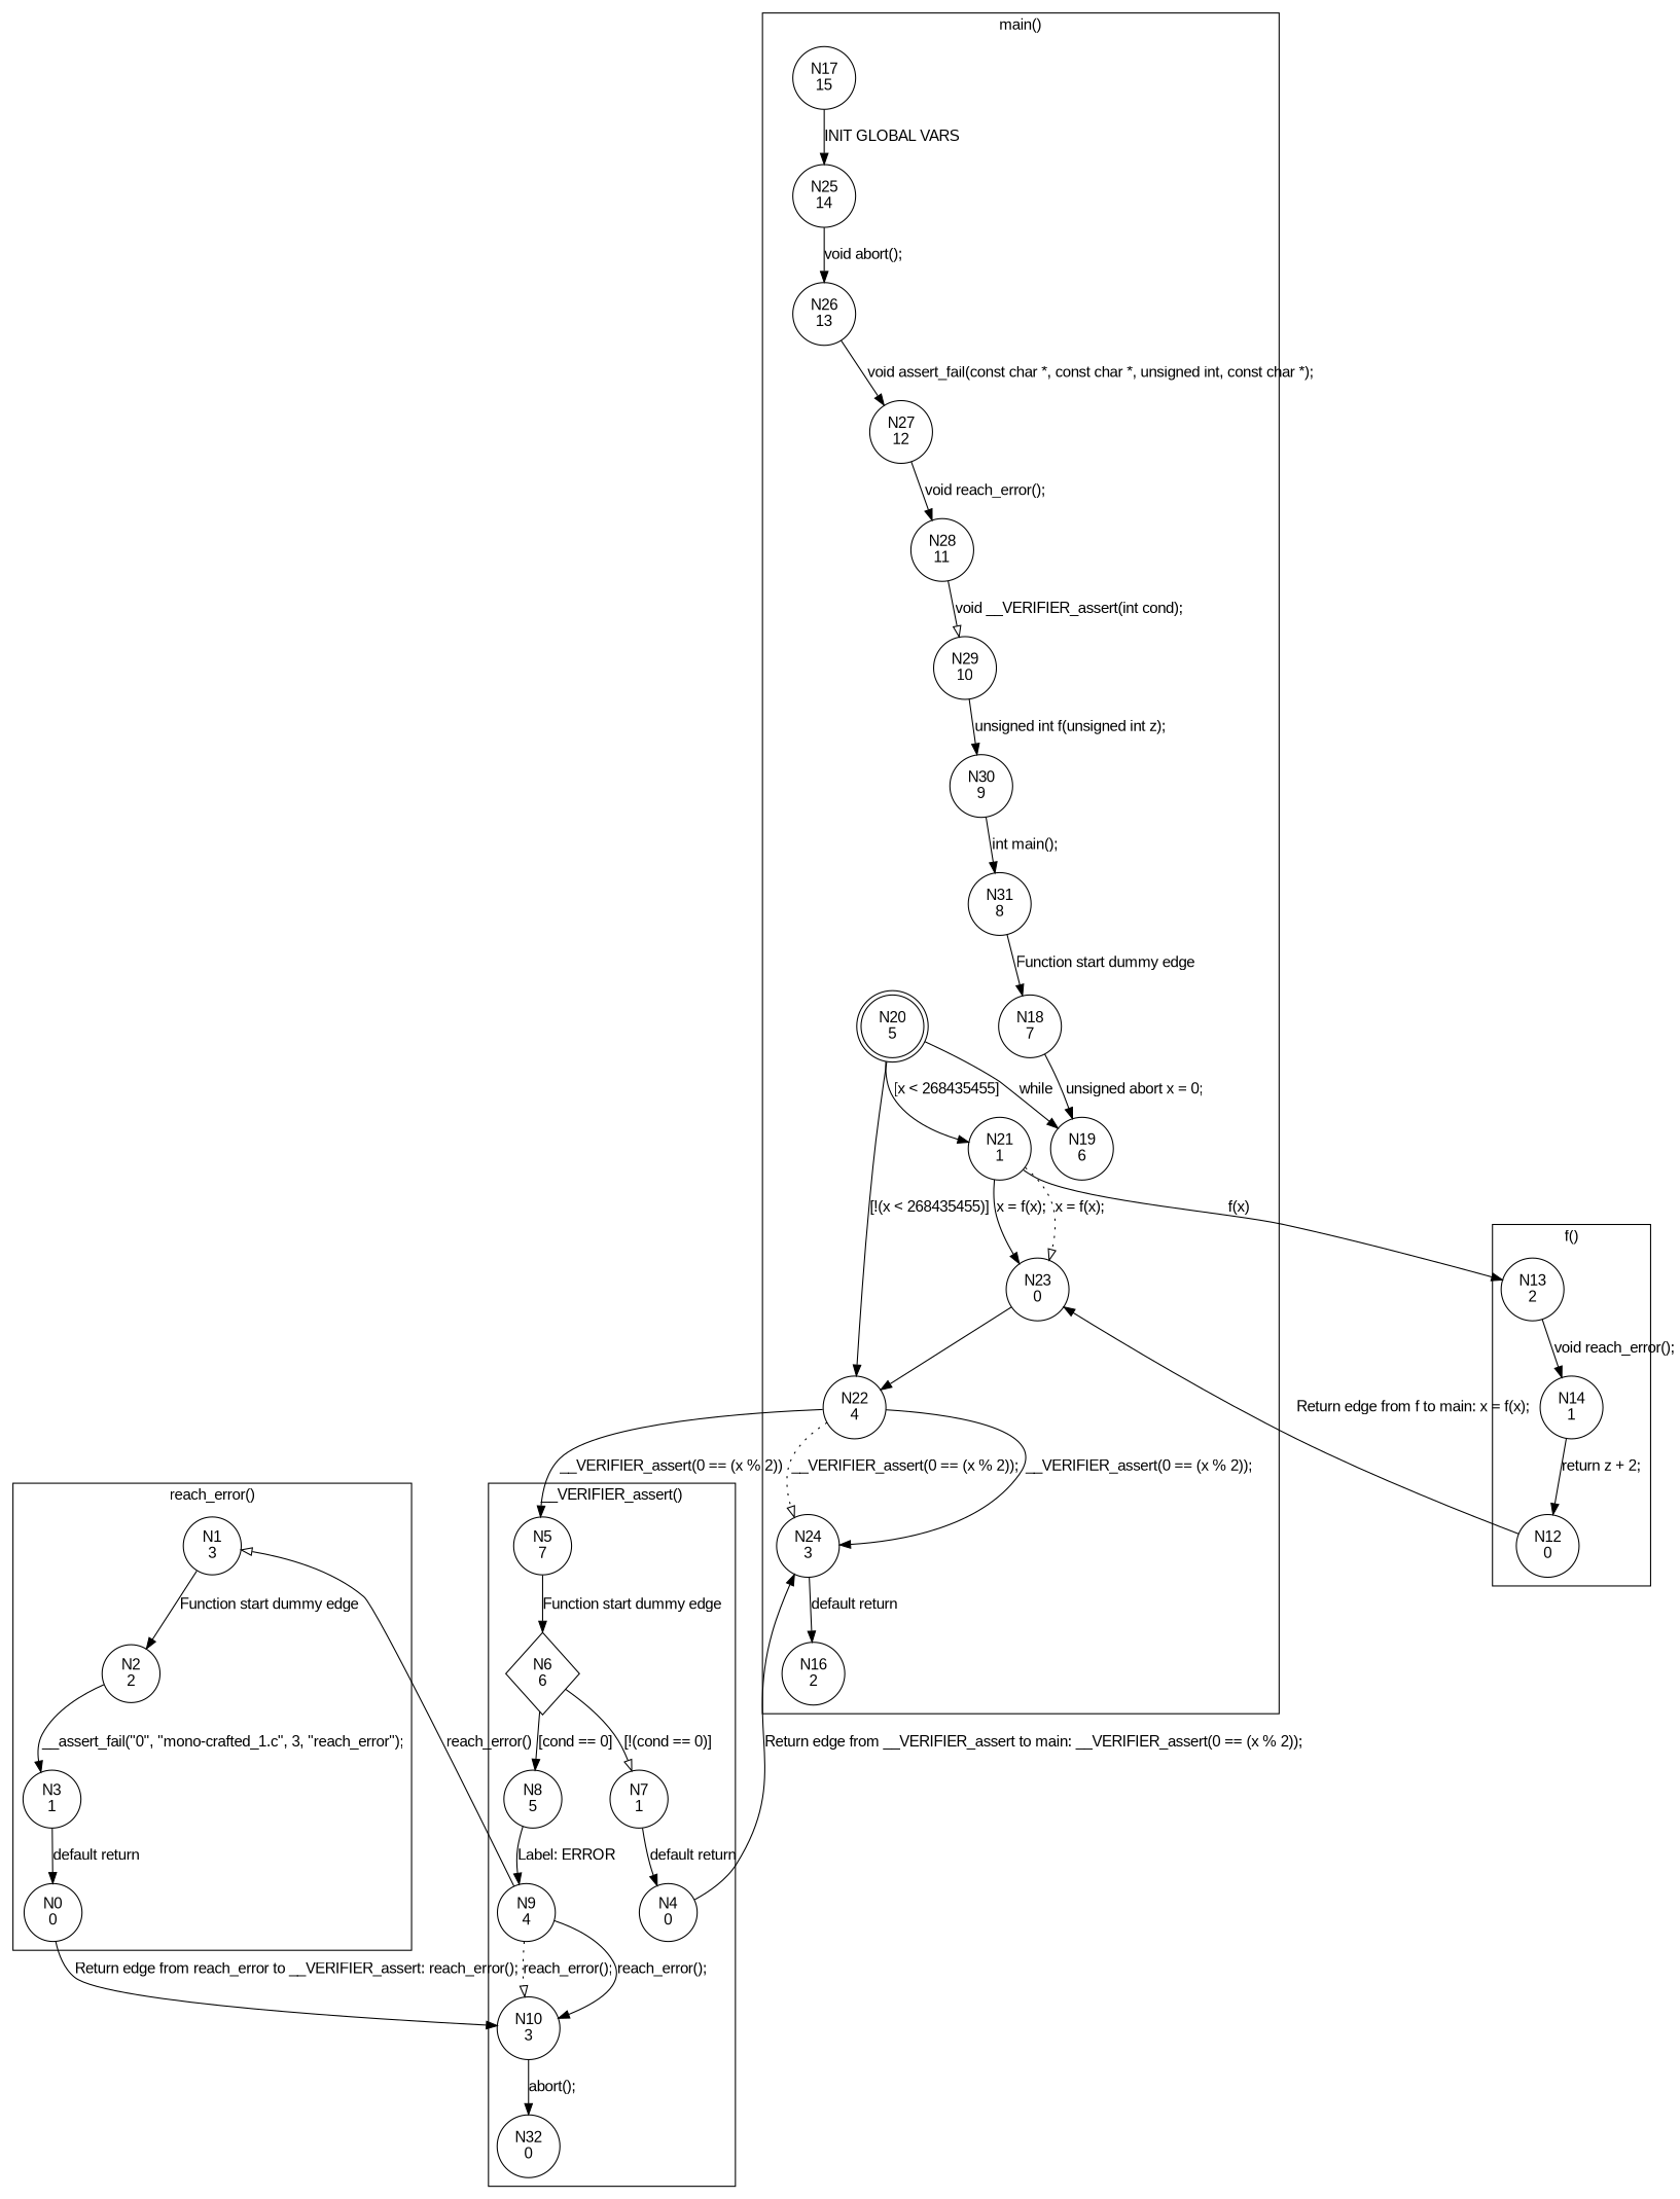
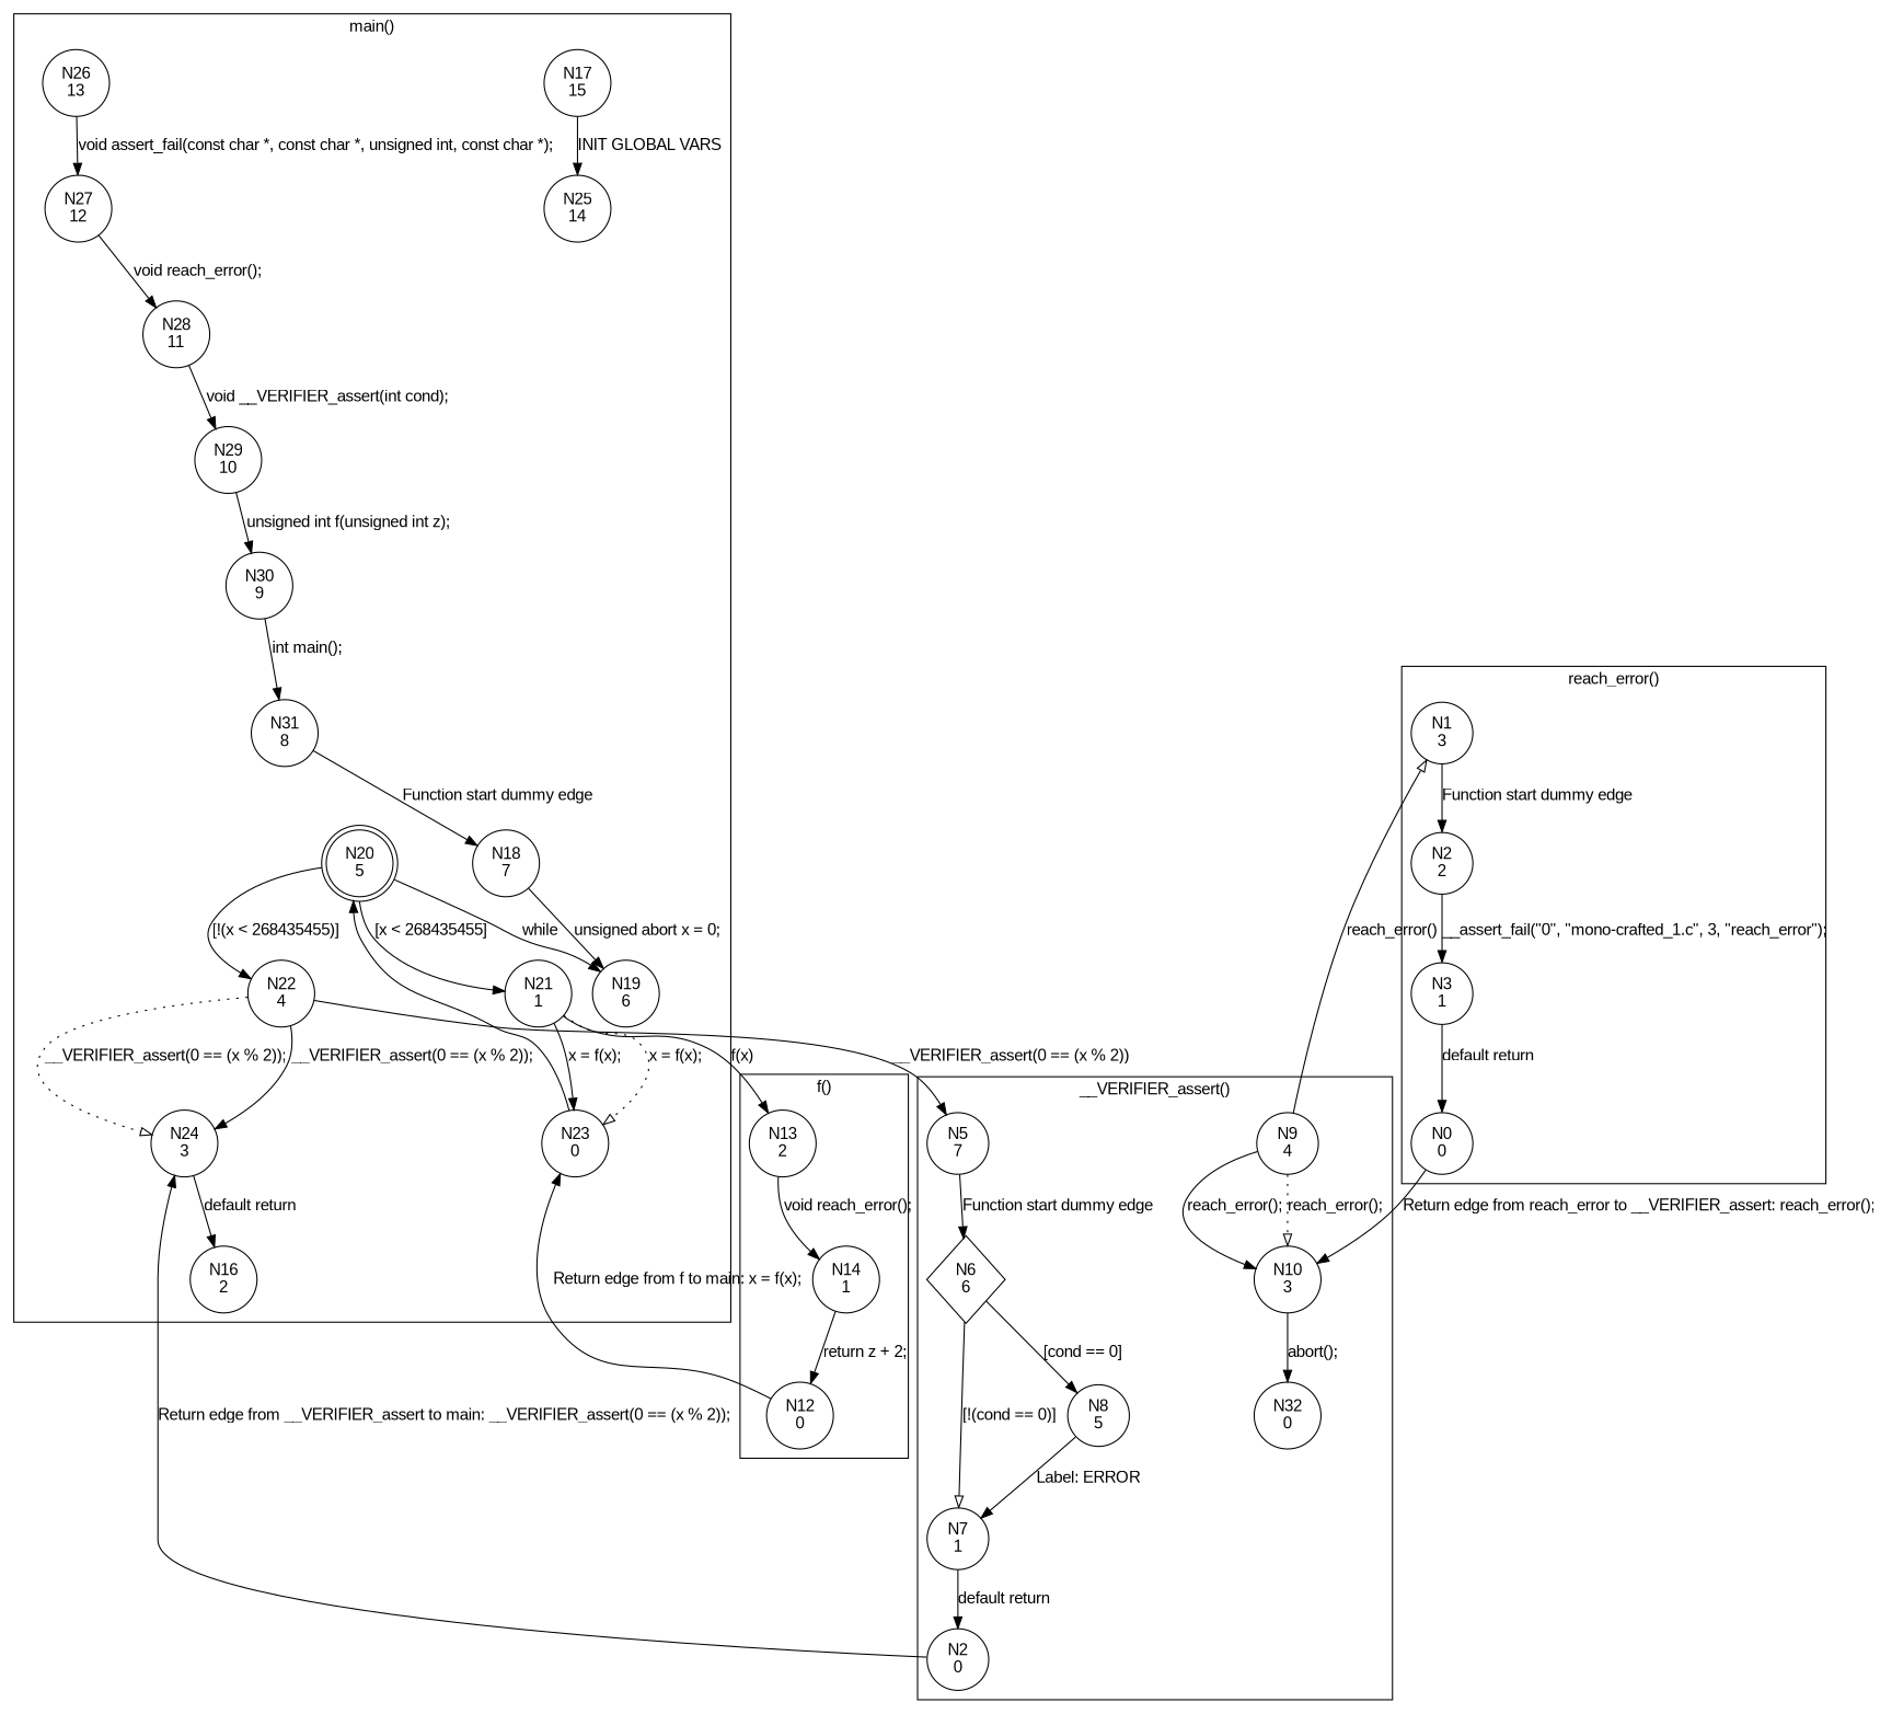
  digraph {
    fontname="Liberation Sans"
    node [fontname="Liberation Sans" shape=circle]
    edge [fontname="Liberation Sans"]
    n1 [label="N5\n7"]
    n2 [label="N6\n6" shape=diamond]
    n3 [label="N7\n1"]
    n4 [label="N8\n5"]
-   n5 [label="N4\n0"]
+   n5 [label="N2\n0"]
    n6 [label="N9\n4"]
    n7 [label="N10\n3"]
    n8 [label="N32\n0"]
    n9 [label="N13\n2"]
    n10 [label="N14\n1"]
    n11 [label="N12\n0"]
    n12 [label="N17\n15"]
    n13 [label="N25\n14"]
    n14 [label="N26\n13"]
    n15 [label="N27\n12"]
    n16 [label="N28\n11"]
    n17 [label="N29\n10"]
    n18 [label="N30\n9"]
    n19 [label="N31\n8"]
    n20 [label="N18\n7"]
    n21 [label="N19\n6"]
    n22 [label="N20\n5" shape=doublecircle]
    n23 [label="N22\n4"]
    n24 [label="N21\n1"]
    n25 [label="N24\n3"]
    n26 [label="N16\n2"]
    n27 [label="N23\n0"]
    n28 [label="N1\n3"]
    n29 [label="N2\n2"]
    n30 [label="N3\n1"]
    n31 [label="N0\n0"]
    subgraph cluster_1 {
      label="__VERIFIER_assert()"
      n1
      n2
      n3
      n4
      n5
      n6
      n7
      n8
    }
    subgraph cluster_2 {
      label="f()"
      n9
      n10
      n11
    }
    subgraph cluster_3 {
      label="main()"
      n12
      n13
      n14
      n15
      n16
      n17
      n18
      n19
      n20
      n21
      n22
      n23
      n24
      n25
      n26
      n27
    }
    subgraph cluster_4 {
      label="reach_error()"
      n28
      n29
      n30
      n31
    }
    n1 -> n2 [label="Function start dummy edge"]
    n2 -> n3 [arrowhead=empty label="[!(cond == 0)]"]
    n2 -> n4 [label="[cond == 0]"]
    n3 -> n5 [label="default return"]
-   n4 -> n6 [label="Label: ERROR"]
+   n4 -> n3 [label="Label: ERROR"]
    n5 -> n25 [label="Return edge from __VERIFIER_assert to main: __VERIFIER_assert(0 == (x % 2));"]
    n6 -> n7 [arrowhead=empty label="reach_error();" style=dotted]
    n6 -> n7 [label="reach_error();"]
    n6 -> n28 [arrowhead=empty label="reach_error()"]
    n7 -> n8 [label="abort();"]
    n9 -> n10 [label="void reach_error();"]
    n10 -> n11 [label="return z + 2;"]
    n11 -> n27 [label="Return edge from f to main: x = f(x);"]
    n12 -> n13 [label="INIT GLOBAL VARS"]
-   n13 -> n14 [label="void abort();"]
    n14 -> n15 [label="void assert_fail(const char *, const char *, unsigned int, const char *);"]
    n15 -> n16 [label="void reach_error();"]
-   n16 -> n17 [label="void __VERIFIER_assert(int cond);" arrowhead=empty]
+   n16 -> n17 [label="void __VERIFIER_assert(int cond);"]
    n17 -> n18 [label="unsigned int f(unsigned int z);"]
    n18 -> n19 [label="int main();"]
    n19 -> n20 [label="Function start dummy edge"]
    n20 -> n21 [label="unsigned abort x = 0;"]
    n22 -> n21 [label=while]
    n22 -> n23 [label="[!(x < 268435455)]"]
    n22 -> n24 [label="[x < 268435455]"]
    n23 -> n1 [label="__VERIFIER_assert(0 == (x % 2))"]
    n23 -> n25 [arrowhead=empty label="__VERIFIER_assert(0 == (x % 2));" style=dotted]
    n23 -> n25 [label="__VERIFIER_assert(0 == (x % 2));"]
    n24 -> n9 [label="f(x)"]
    n24 -> n27 [arrowhead=empty label="x = f(x);" style=dotted]
    n24 -> n27 [label="x = f(x);"]
    n25 -> n26 [label="default return"]
-   n27 -> n23
+   n27 -> n22
    n28 -> n29 [label="Function start dummy edge"]
    n29 -> n30 [label="__assert_fail(\"0\", \"mono-crafted_1.c\", 3, \"reach_error\");"]
    n30 -> n31 [label="default return"]
    n31 -> n7 [label="Return edge from reach_error to __VERIFIER_assert: reach_error();"]
  }
